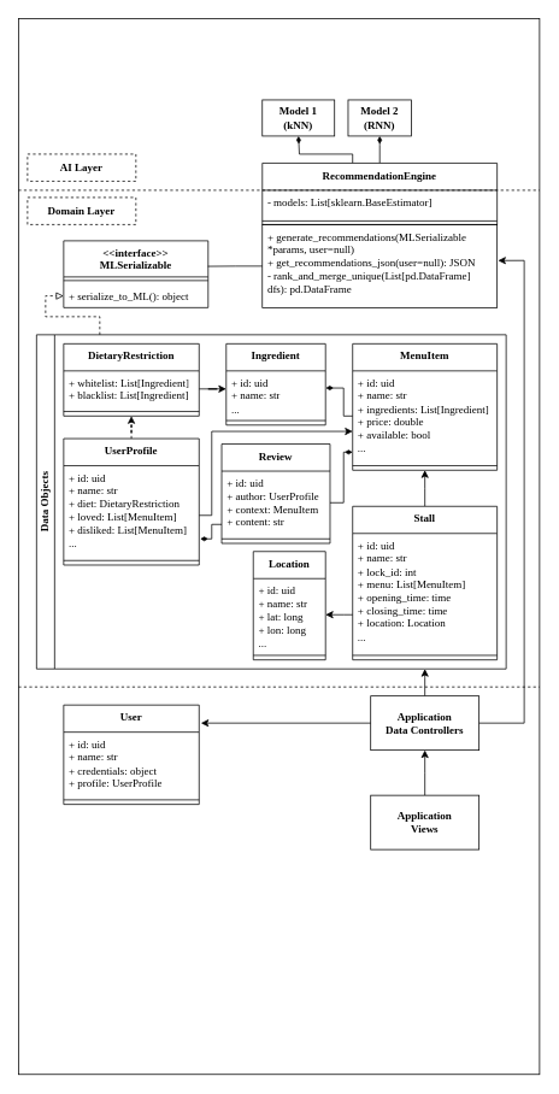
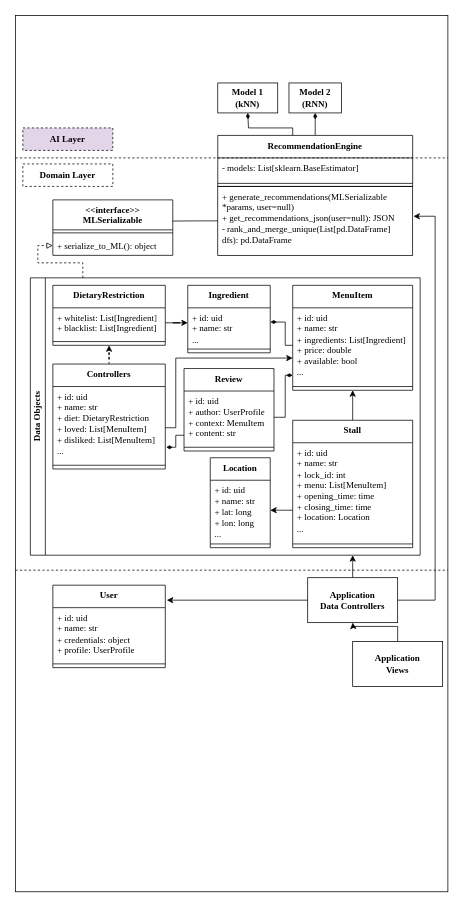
  <mxCell id="0" />
  <mxCell id="1" parent="0" />
  <mxCell id="2" value="" style="rounded=0;whiteSpace=wrap;html=1;fillColor=none;movable=1;resizable=1;rotatable=1;deletable=1;editable=1;locked=0;connectable=1;perimeterSpacing=0;" parent="1" vertex="1"><mxGeometry x="20" width="577" height="1169" as="geometry" y="20" /></mxCell>
  <mxCell id="3" value="&lt;font face=&quot;Times New Roman&quot;&gt;&amp;lt;&amp;lt;interface&amp;gt;&amp;gt;&lt;br&gt;MLSerializable&lt;/font&gt;" style="swimlane;fontStyle=1;align=center;verticalAlign=top;childLayout=stackLayout;horizontal=1;startSize=40;horizontalStack=0;resizeParent=1;resizeParentMax=0;resizeLast=0;collapsible=1;marginBottom=0;whiteSpace=wrap;html=1;" parent="1" vertex="1"><mxGeometry x="70" y="266" width="160" height="74" as="geometry" /></mxCell>
  <mxCell id="4" value="" style="line;strokeWidth=1;fillColor=none;align=left;verticalAlign=middle;spacingTop=-1;spacingLeft=3;spacingRight=3;rotatable=0;labelPosition=right;points=[];portConstraint=eastwest;strokeColor=inherit;" parent="3" vertex="1"><mxGeometry y="40" width="160" height="8" as="geometry" /></mxCell>
  <mxCell id="5" value="+ serialize_to_ML(): object" style="text;strokeColor=none;fillColor=none;align=left;verticalAlign=top;spacingLeft=4;spacingRight=4;overflow=hidden;rotatable=0;points=[[0,0.5],[1,0.5]];portConstraint=eastwest;whiteSpace=wrap;html=1;fontFamily=Times New Roman;" parent="3" vertex="1"><mxGeometry y="48" width="160" height="26" as="geometry" /></mxCell>
  <mxCell id="6" style="edgeStyle=orthogonalEdgeStyle;rounded=0;orthogonalLoop=1;jettySize=auto;html=1;endArrow=diamondThin;endFill=1;" edge="1" parent="1" source="8"><mxGeometry relative="1" as="geometry"><mxPoint x="330" y="150" as="targetPoint" /><Array as="points"><mxPoint x="390" y="170" /><mxPoint x="331" y="170" /><mxPoint x="331" y="150" /></Array></mxGeometry></mxCell>
  <mxCell id="7" style="edgeStyle=orthogonalEdgeStyle;rounded=0;orthogonalLoop=1;jettySize=auto;html=1;endArrow=diamondThin;endFill=1;" edge="1" parent="1" source="8"><mxGeometry relative="1" as="geometry"><mxPoint x="420" y="150" as="targetPoint" /></mxGeometry></mxCell>
  <mxCell id="8" value="&lt;font face=&quot;Times New Roman&quot;&gt;RecommendationEngine&lt;/font&gt;" style="swimlane;fontStyle=1;align=center;verticalAlign=top;childLayout=stackLayout;horizontal=1;startSize=30;horizontalStack=0;resizeParent=1;resizeParentMax=0;resizeLast=0;collapsible=1;marginBottom=0;whiteSpace=wrap;html=1;" parent="1" vertex="1"><mxGeometry x="290" y="180" width="260" height="68" as="geometry" /></mxCell>
  <mxCell id="9" value="- models: List[sklearn.BaseEstimator]" style="text;strokeColor=none;fillColor=none;align=left;verticalAlign=top;spacingLeft=4;spacingRight=4;overflow=hidden;rotatable=0;points=[[0,0.5],[1,0.5]];portConstraint=eastwest;whiteSpace=wrap;html=1;fontFamily=Times New Roman;" parent="8" vertex="1"><mxGeometry y="30" width="260" height="30" as="geometry" /></mxCell>
  <mxCell id="10" value="" style="line;strokeWidth=1;fillColor=none;align=left;verticalAlign=middle;spacingTop=-1;spacingLeft=3;spacingRight=3;rotatable=0;labelPosition=right;points=[];portConstraint=eastwest;strokeColor=inherit;" parent="8" vertex="1"><mxGeometry y="60" width="260" height="8" as="geometry" /></mxCell>
  <mxCell id="11" value="" style="endArrow=none;dashed=1;html=1;rounded=0;fontFamily=Helvetica;fontSize=12;fontColor=default;fontStyle=1;" parent="1" edge="1"><mxGeometry width="50" height="50" relative="1" as="geometry"><mxPoint x="20" y="210" as="sourcePoint" /><mxPoint x="597" y="210" as="targetPoint" /></mxGeometry></mxCell>
  <mxCell id="12" style="edgeStyle=orthogonalEdgeStyle;rounded=0;orthogonalLoop=1;jettySize=auto;html=1;entryX=0;entryY=0.5;entryDx=0;entryDy=0;endArrow=block;endFill=0;dashed=1;" edge="1" parent="1" target="5"><mxGeometry relative="1" as="geometry"><mxPoint x="110" y="370" as="sourcePoint" /><Array as="points"><mxPoint x="110" y="350" /><mxPoint x="50" y="350" /><mxPoint x="50" y="327" /></Array></mxGeometry></mxCell>
  <mxCell id="13" value="Data Objects" style="swimlane;horizontal=0;whiteSpace=wrap;html=1;startSize=20;fontFamily=Times New Roman;" vertex="1" parent="1"><mxGeometry x="40" y="370" width="520" height="370" as="geometry" /></mxCell>
  <mxCell id="14" value="&lt;font face=&quot;Times New Roman&quot;&gt;Location&lt;/font&gt;" style="swimlane;fontStyle=1;align=center;verticalAlign=top;childLayout=stackLayout;horizontal=1;startSize=30;horizontalStack=0;resizeParent=1;resizeParentMax=0;resizeLast=0;collapsible=1;marginBottom=0;whiteSpace=wrap;html=1;" vertex="1" parent="13"><mxGeometry x="240" y="240" width="80" height="120" as="geometry" /></mxCell>
  <mxCell id="15" value="&lt;div&gt;+ id: uid&lt;/div&gt;+ name: str&lt;div&gt;+ lat: long&lt;/div&gt;&lt;div&gt;+ lon: long&lt;/div&gt;&lt;div&gt;...&lt;/div&gt;" style="text;strokeColor=none;fillColor=none;align=left;verticalAlign=top;spacingLeft=4;spacingRight=4;overflow=hidden;rotatable=0;points=[[0,0.5],[1,0.5]];portConstraint=eastwest;whiteSpace=wrap;html=1;fontFamily=Times New Roman;" vertex="1" parent="14"><mxGeometry y="30" width="80" height="80" as="geometry" /></mxCell>
  <mxCell id="16" value="" style="line;strokeWidth=1;fillColor=none;align=left;verticalAlign=middle;spacingTop=-1;spacingLeft=3;spacingRight=3;rotatable=0;labelPosition=right;points=[];portConstraint=eastwest;strokeColor=inherit;" vertex="1" parent="14"><mxGeometry y="110" width="80" height="10" as="geometry" /></mxCell>
  <mxCell id="17" style="edgeStyle=orthogonalEdgeStyle;rounded=0;orthogonalLoop=1;jettySize=auto;html=1;entryX=0.998;entryY=0.382;entryDx=0;entryDy=0;entryPerimeter=0;endArrow=none;endFill=0;" edge="1" parent="1" source="21" target="3"><mxGeometry relative="1" as="geometry" /></mxCell>
  <mxCell id="18" value="&lt;font face=&quot;Times New Roman&quot;&gt;DietaryRestriction&lt;/font&gt;" style="swimlane;fontStyle=1;align=center;verticalAlign=top;childLayout=stackLayout;horizontal=1;startSize=30;horizontalStack=0;resizeParent=1;resizeParentMax=0;resizeLast=0;collapsible=1;marginBottom=0;whiteSpace=wrap;html=1;" vertex="1" parent="1"><mxGeometry x="70" y="380" width="150" height="80" as="geometry" /></mxCell>
  <mxCell id="19" value="+ whitelist: List[Ingredient]&lt;div&gt;+ blacklist: List[Ingredient]&lt;/div&gt;" style="text;strokeColor=none;fillColor=none;align=left;verticalAlign=top;spacingLeft=4;spacingRight=4;overflow=hidden;rotatable=0;points=[[0,0.5],[1,0.5]];portConstraint=eastwest;whiteSpace=wrap;html=1;fontFamily=Times New Roman;" vertex="1" parent="18"><mxGeometry y="30" width="150" height="40" as="geometry" /></mxCell>
  <mxCell id="20" value="" style="line;strokeWidth=1;fillColor=none;align=left;verticalAlign=middle;spacingTop=-1;spacingLeft=3;spacingRight=3;rotatable=0;labelPosition=right;points=[];portConstraint=eastwest;strokeColor=inherit;" vertex="1" parent="18"><mxGeometry y="70" width="150" height="10" as="geometry" /></mxCell>
  <mxCell id="21" value="+ generate_recommendations(MLSerializable *params, user=null)&lt;div&gt;+ get_recommendations_json(user=null): JSON&lt;/div&gt;&lt;div&gt;- rank_and_merge_unique(List[pd.DataFrame] dfs): pd.DataFrame&lt;/div&gt;" style="text;strokeColor=default;fillColor=none;align=left;verticalAlign=top;spacingLeft=4;spacingRight=4;overflow=hidden;rotatable=0;points=[[0,0.5],[1,0.5]];portConstraint=eastwest;whiteSpace=wrap;html=1;fontFamily=Times New Roman;" parent="1" vertex="1"><mxGeometry x="290" y="248" width="260" height="92" as="geometry" /></mxCell>
  <mxCell id="22" value="&lt;font face=&quot;Times New Roman&quot;&gt;Ingredient&lt;/font&gt;" style="swimlane;fontStyle=1;align=center;verticalAlign=top;childLayout=stackLayout;horizontal=1;startSize=30;horizontalStack=0;resizeParent=1;resizeParentMax=0;resizeLast=0;collapsible=1;marginBottom=0;whiteSpace=wrap;html=1;" vertex="1" parent="1"><mxGeometry x="250" y="380" width="110" height="90" as="geometry" /></mxCell>
  <mxCell id="23" value="&lt;div&gt;+ id: uid&lt;/div&gt;+ name: str&lt;div&gt;...&lt;/div&gt;" style="text;strokeColor=none;fillColor=none;align=left;verticalAlign=top;spacingLeft=4;spacingRight=4;overflow=hidden;rotatable=0;points=[[0,0.5],[1,0.5]];portConstraint=eastwest;whiteSpace=wrap;html=1;fontFamily=Times New Roman;" vertex="1" parent="22"><mxGeometry y="30" width="110" height="50" as="geometry" /></mxCell>
  <mxCell id="24" value="" style="line;strokeWidth=1;fillColor=none;align=left;verticalAlign=middle;spacingTop=-1;spacingLeft=3;spacingRight=3;rotatable=0;labelPosition=right;points=[];portConstraint=eastwest;strokeColor=inherit;" vertex="1" parent="22"><mxGeometry y="80" width="110" height="10" as="geometry" /></mxCell>
  <mxCell id="25" style="edgeStyle=orthogonalEdgeStyle;rounded=0;orthogonalLoop=1;jettySize=auto;html=1;entryX=0;entryY=0.4;entryDx=0;entryDy=0;entryPerimeter=0;" edge="1" parent="1" source="19" target="23"><mxGeometry relative="1" as="geometry" /></mxCell>
  <mxCell id="26" value="&lt;font face=&quot;Times New Roman&quot;&gt;MenuItem&lt;/font&gt;" style="swimlane;fontStyle=1;align=center;verticalAlign=top;childLayout=stackLayout;horizontal=1;startSize=30;horizontalStack=0;resizeParent=1;resizeParentMax=0;resizeLast=0;collapsible=1;marginBottom=0;whiteSpace=wrap;html=1;" vertex="1" parent="1"><mxGeometry x="390" y="380" width="160" height="140" as="geometry" /></mxCell>
  <mxCell id="27" value="&lt;div&gt;+ id: uid&lt;/div&gt;&lt;div&gt;+ name: str&lt;/div&gt;+ ingredients: List[Ingredient]&lt;div&gt;+ price: double&lt;/div&gt;&lt;div&gt;+ available: bool&lt;/div&gt;&lt;div&gt;...&lt;/div&gt;" style="text;strokeColor=none;fillColor=none;align=left;verticalAlign=top;spacingLeft=4;spacingRight=4;overflow=hidden;rotatable=0;points=[[0,0.5],[1,0.5]];portConstraint=eastwest;whiteSpace=wrap;html=1;fontFamily=Times New Roman;" vertex="1" parent="26"><mxGeometry y="30" width="160" height="100" as="geometry" /></mxCell>
  <mxCell id="28" value="" style="line;strokeWidth=1;fillColor=none;align=left;verticalAlign=middle;spacingTop=-1;spacingLeft=3;spacingRight=3;rotatable=0;labelPosition=right;points=[];portConstraint=eastwest;strokeColor=inherit;" vertex="1" parent="26"><mxGeometry y="130" width="160" height="10" as="geometry" /></mxCell>
  <mxCell id="29" style="edgeStyle=orthogonalEdgeStyle;rounded=0;orthogonalLoop=1;jettySize=auto;html=1;entryX=1.002;entryY=0.379;entryDx=0;entryDy=0;entryPerimeter=0;endArrow=diamondThin;endFill=1;" edge="1" parent="1" source="27" target="23"><mxGeometry relative="1" as="geometry"><Array as="points"><mxPoint x="380" y="460" /><mxPoint x="380" y="429" /></Array></mxGeometry></mxCell>
  <mxCell id="30" style="edgeStyle=orthogonalEdgeStyle;rounded=0;orthogonalLoop=1;jettySize=auto;html=1;endArrow=classic;endFill=1;" edge="1" parent="1" source="31"><mxGeometry relative="1" as="geometry"><mxPoint x="470" y="520" as="targetPoint" /></mxGeometry></mxCell>
  <mxCell id="31" value="&lt;font face=&quot;Times New Roman&quot;&gt;Stall&lt;/font&gt;" style="swimlane;fontStyle=1;align=center;verticalAlign=top;childLayout=stackLayout;horizontal=1;startSize=30;horizontalStack=0;resizeParent=1;resizeParentMax=0;resizeLast=0;collapsible=1;marginBottom=0;whiteSpace=wrap;html=1;" vertex="1" parent="1"><mxGeometry x="390" y="560" width="160" height="170" as="geometry" /></mxCell>
  <mxCell id="32" value="&lt;div&gt;+ id: uid&lt;/div&gt;+ name: str&lt;div&gt;+ lock_id: int&lt;/div&gt;&lt;div&gt;+ menu: List[MenuItem]&lt;/div&gt;&lt;div&gt;+ opening_time: time&lt;/div&gt;&lt;div&gt;+ closing_time: time&lt;/div&gt;&lt;div&gt;+ location: Location&lt;/div&gt;&lt;div&gt;...&lt;/div&gt;" style="text;strokeColor=none;fillColor=none;align=left;verticalAlign=top;spacingLeft=4;spacingRight=4;overflow=hidden;rotatable=0;points=[[0,0.5],[1,0.5]];portConstraint=eastwest;whiteSpace=wrap;html=1;fontFamily=Times New Roman;" vertex="1" parent="31"><mxGeometry y="30" width="160" height="130" as="geometry" /></mxCell>
  <mxCell id="33" value="" style="line;strokeWidth=1;fillColor=none;align=left;verticalAlign=middle;spacingTop=-1;spacingLeft=3;spacingRight=3;rotatable=0;labelPosition=right;points=[];portConstraint=eastwest;strokeColor=inherit;" vertex="1" parent="31"><mxGeometry y="160" width="160" height="10" as="geometry" /></mxCell>
  <mxCell id="34" style="edgeStyle=orthogonalEdgeStyle;rounded=0;orthogonalLoop=1;jettySize=auto;html=1;entryX=1;entryY=0.5;entryDx=0;entryDy=0;" edge="1" parent="1" source="32" target="15"><mxGeometry relative="1" as="geometry"><Array as="points"><mxPoint x="380" y="680" /><mxPoint x="380" y="680" /></Array></mxGeometry></mxCell>
  <mxCell id="35" style="edgeStyle=orthogonalEdgeStyle;rounded=0;orthogonalLoop=1;jettySize=auto;html=1;entryX=0.5;entryY=1;entryDx=0;entryDy=0;dashed=1;" edge="1" parent="1" source="36" target="18"><mxGeometry relative="1" as="geometry" /></mxCell>
- <mxCell id="36" value="&lt;font face=&quot;Times New Roman&quot;&gt;UserProfile&lt;/font&gt;" style="swimlane;fontStyle=1;align=center;verticalAlign=top;childLayout=stackLayout;horizontal=1;startSize=30;horizontalStack=0;resizeParent=1;resizeParentMax=0;resizeLast=0;collapsible=1;marginBottom=0;whiteSpace=wrap;html=1;" vertex="1" parent="1"><mxGeometry x="70" y="485" width="150" height="140" as="geometry" /></mxCell>
+ <mxCell id="36" value="&lt;font face=&quot;Times New Roman&quot;&gt;Controllers&lt;/font&gt;" style="swimlane;fontStyle=1;align=center;verticalAlign=top;childLayout=stackLayout;horizontal=1;startSize=30;horizontalStack=0;resizeParent=1;resizeParentMax=0;resizeLast=0;collapsible=1;marginBottom=0;whiteSpace=wrap;html=1;" vertex="1" parent="1"><mxGeometry x="70" y="485" width="150" height="140" as="geometry" /></mxCell>
  <mxCell id="37" value="&lt;div&gt;+ id: uid&lt;/div&gt;+ name: str&lt;div&gt;+ diet: DietaryRestriction&lt;/div&gt;&lt;div&gt;+ loved: List[MenuItem]&lt;/div&gt;&lt;div&gt;+ disliked: List[MenuItem]&lt;/div&gt;&lt;div&gt;...&lt;/div&gt;" style="text;strokeColor=none;fillColor=none;align=left;verticalAlign=top;spacingLeft=4;spacingRight=4;overflow=hidden;rotatable=0;points=[[0,0.5],[1,0.5]];portConstraint=eastwest;whiteSpace=wrap;html=1;fontFamily=Times New Roman;" vertex="1" parent="36"><mxGeometry y="30" width="150" height="100" as="geometry" /></mxCell>
  <mxCell id="38" value="" style="line;strokeWidth=1;fillColor=none;align=left;verticalAlign=middle;spacingTop=-1;spacingLeft=3;spacingRight=3;rotatable=0;labelPosition=right;points=[];portConstraint=eastwest;strokeColor=inherit;" vertex="1" parent="36"><mxGeometry y="130" width="150" height="10" as="geometry" /></mxCell>
  <mxCell id="39" style="edgeStyle=orthogonalEdgeStyle;rounded=0;orthogonalLoop=1;jettySize=auto;html=1;" edge="1" parent="1" source="37"><mxGeometry relative="1" as="geometry"><mxPoint x="390" y="477" as="targetPoint" /><Array as="points"><mxPoint x="234" y="570" /><mxPoint x="234" y="477" /><mxPoint x="380" y="477" /></Array></mxGeometry></mxCell>
  <mxCell id="40" value="&lt;font face=&quot;Times New Roman&quot;&gt;Review&lt;/font&gt;" style="swimlane;fontStyle=1;align=center;verticalAlign=top;childLayout=stackLayout;horizontal=1;startSize=30;horizontalStack=0;resizeParent=1;resizeParentMax=0;resizeLast=0;collapsible=1;marginBottom=0;whiteSpace=wrap;html=1;" vertex="1" parent="1"><mxGeometry x="245" y="491" width="120" height="110" as="geometry" /></mxCell>
  <mxCell id="41" value="&lt;div&gt;+ id: uid&lt;/div&gt;+ author: UserProfile&lt;div&gt;+ context: MenuItem&lt;/div&gt;&lt;div&gt;+ content: str&lt;/div&gt;" style="text;strokeColor=none;fillColor=none;align=left;verticalAlign=top;spacingLeft=4;spacingRight=4;overflow=hidden;rotatable=0;points=[[0,0.5],[1,0.5]];portConstraint=eastwest;whiteSpace=wrap;html=1;fontFamily=Times New Roman;" vertex="1" parent="40"><mxGeometry y="30" width="120" height="70" as="geometry" /></mxCell>
  <mxCell id="42" value="" style="line;strokeWidth=1;fillColor=none;align=left;verticalAlign=middle;spacingTop=-1;spacingLeft=3;spacingRight=3;rotatable=0;labelPosition=right;points=[];portConstraint=eastwest;strokeColor=inherit;" vertex="1" parent="40"><mxGeometry y="100" width="120" height="10" as="geometry" /></mxCell>
  <mxCell id="43" style="edgeStyle=orthogonalEdgeStyle;rounded=0;orthogonalLoop=1;jettySize=auto;html=1;entryX=1.008;entryY=0.81;entryDx=0;entryDy=0;entryPerimeter=0;endArrow=diamondThin;endFill=1;" edge="1" parent="1" source="41" target="37"><mxGeometry relative="1" as="geometry"><Array as="points"><mxPoint x="234" y="580" /><mxPoint x="234" y="596" /></Array></mxGeometry></mxCell>
  <mxCell id="44" style="edgeStyle=orthogonalEdgeStyle;rounded=0;orthogonalLoop=1;jettySize=auto;html=1;entryX=0;entryY=0.9;entryDx=0;entryDy=0;entryPerimeter=0;endArrow=diamondThin;endFill=1;" edge="1" parent="1" source="41" target="27"><mxGeometry relative="1" as="geometry"><Array as="points"><mxPoint x="380" y="556" /><mxPoint x="380" y="500" /></Array></mxGeometry></mxCell>
  <mxCell id="45" value="&lt;font face=&quot;Times New Roman&quot;&gt;User&lt;/font&gt;" style="swimlane;fontStyle=1;align=center;verticalAlign=top;childLayout=stackLayout;horizontal=1;startSize=30;horizontalStack=0;resizeParent=1;resizeParentMax=0;resizeLast=0;collapsible=1;marginBottom=0;whiteSpace=wrap;html=1;" vertex="1" parent="1"><mxGeometry x="70" y="780" width="150" height="110" as="geometry" /></mxCell>
  <mxCell id="46" value="&lt;div&gt;+ id: uid&lt;/div&gt;+ name: str&lt;div&gt;+ credentials: object&lt;/div&gt;&lt;div&gt;+ profile: UserProfile&lt;/div&gt;" style="text;strokeColor=none;fillColor=none;align=left;verticalAlign=top;spacingLeft=4;spacingRight=4;overflow=hidden;rotatable=0;points=[[0,0.5],[1,0.5]];portConstraint=eastwest;whiteSpace=wrap;html=1;fontFamily=Times New Roman;" vertex="1" parent="45"><mxGeometry y="30" width="150" height="70" as="geometry" /></mxCell>
  <mxCell id="47" value="" style="line;strokeWidth=1;fillColor=none;align=left;verticalAlign=middle;spacingTop=-1;spacingLeft=3;spacingRight=3;rotatable=0;labelPosition=right;points=[];portConstraint=eastwest;strokeColor=inherit;" vertex="1" parent="45"><mxGeometry y="100" width="150" height="10" as="geometry" /></mxCell>
  <mxCell id="48" style="edgeStyle=orthogonalEdgeStyle;rounded=0;orthogonalLoop=1;jettySize=auto;html=1;" edge="1" parent="1" source="49"><mxGeometry relative="1" as="geometry"><mxPoint x="470" y="740" as="targetPoint" /></mxGeometry></mxCell>
  <mxCell id="49" value="Application&lt;div&gt;Data Controllers&lt;/div&gt;" style="rounded=0;whiteSpace=wrap;html=1;fontFamily=Times New Roman;fontStyle=1" vertex="1" parent="1"><mxGeometry x="410" y="770" width="120" height="60" as="geometry" /></mxCell>
  <mxCell id="50" style="edgeStyle=orthogonalEdgeStyle;rounded=0;orthogonalLoop=1;jettySize=auto;html=1;entryX=1.004;entryY=0.433;entryDx=0;entryDy=0;entryPerimeter=0;" edge="1" parent="1" source="49" target="21"><mxGeometry relative="1" as="geometry"><Array as="points"><mxPoint x="580" y="800" /><mxPoint x="580" y="288" /></Array></mxGeometry></mxCell>
  <mxCell id="51" style="edgeStyle=orthogonalEdgeStyle;rounded=0;orthogonalLoop=1;jettySize=auto;html=1;" edge="1" parent="1" source="49"><mxGeometry relative="1" as="geometry"><mxPoint x="222" y="800" as="targetPoint" /><Array as="points"><mxPoint x="222" y="800" /></Array></mxGeometry></mxCell>
  <mxCell id="52" style="edgeStyle=orthogonalEdgeStyle;rounded=0;orthogonalLoop=1;jettySize=auto;html=1;" edge="1" parent="1" source="53"><mxGeometry relative="1" as="geometry"><mxPoint x="470" y="830" as="targetPoint" /></mxGeometry></mxCell>
- <mxCell id="53" value="Application&lt;div&gt;Views&lt;/div&gt;" style="rounded=0;whiteSpace=wrap;html=1;fontFamily=Times New Roman;fontStyle=1" vertex="1" parent="1"><mxGeometry x="410" y="880" width="120" height="60" as="geometry" /></mxCell>
+ <mxCell id="53" value="Application&lt;div&gt;Views&lt;/div&gt;" style="rounded=0;whiteSpace=wrap;html=1;fontFamily=Times New Roman;fontStyle=1" vertex="1" parent="1"><mxGeometry x="470" y="855" width="120" height="60" as="geometry" /></mxCell>
  <mxCell id="54" value="" style="endArrow=none;dashed=1;html=1;rounded=0;fontFamily=Helvetica;fontSize=12;fontColor=default;fontStyle=1;" edge="1" parent="1"><mxGeometry width="50" height="50" relative="1" as="geometry"><mxPoint x="20" y="760" as="sourcePoint" /><mxPoint x="597" y="760" as="targetPoint" /></mxGeometry></mxCell>
  <mxCell id="55" value="Domain Layer" style="rounded=0;whiteSpace=wrap;html=1;fontFamily=Times New Roman;fontStyle=1;dashed=1;" vertex="1" parent="1"><mxGeometry x="30" y="218" width="120" height="30" as="geometry" /></mxCell>
- <mxCell id="56" value="AI Layer" style="rounded=0;whiteSpace=wrap;html=1;fontFamily=Times New Roman;fontStyle=1;dashed=1;" vertex="1" parent="1"><mxGeometry x="30" y="170" width="120" height="30" as="geometry" /></mxCell>
+ <mxCell id="56" value="AI Layer" style="rounded=0;whiteSpace=wrap;html=1;fontFamily=Times New Roman;fontStyle=1;dashed=1;fillColor=#e1d5e7;" vertex="1" parent="1"><mxGeometry x="30" y="170" width="120" height="30" as="geometry" /></mxCell>
  <mxCell id="57" value="Model 1&lt;div&gt;(kNN)&lt;/div&gt;" style="rounded=0;whiteSpace=wrap;html=1;fontFamily=Times New Roman;fontStyle=1" vertex="1" parent="1"><mxGeometry x="290" y="110" width="80" height="40" as="geometry" /></mxCell>
  <mxCell id="58" value="Model 2&lt;div&gt;(RNN)&lt;/div&gt;" style="rounded=0;whiteSpace=wrap;html=1;fontFamily=Times New Roman;fontStyle=1" vertex="1" parent="1"><mxGeometry x="385" y="110" width="70" height="40" as="geometry" /></mxCell>
